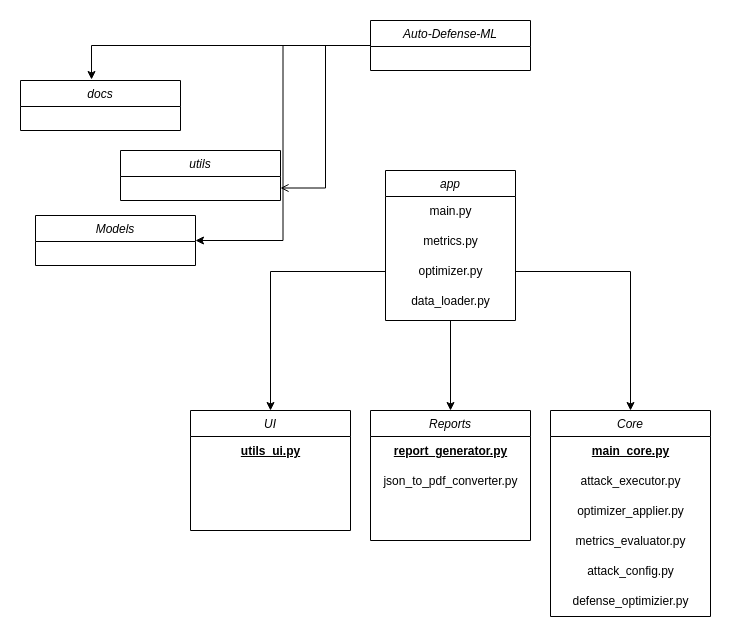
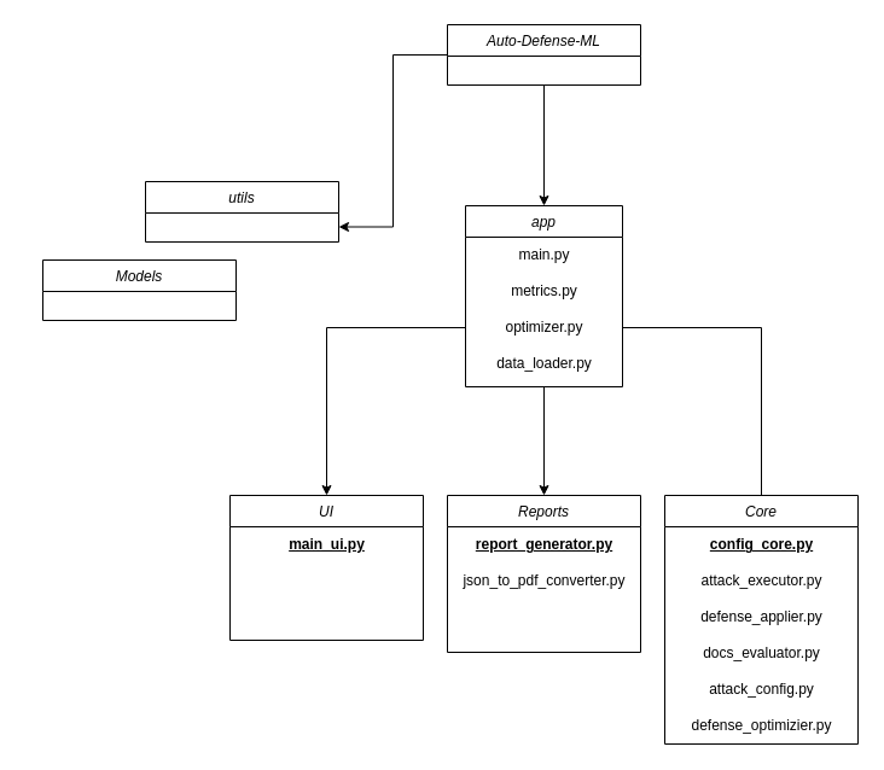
  <mxCell id="0" />
  <mxCell id="1" parent="0" />
- <mxCell id="3" style="edgeStyle=orthogonalEdgeStyle;rounded=0;orthogonalLoop=1;jettySize=auto;html=1;entryX=1;entryY=0.75;entryDx=0;entryDy=0;endArrow=open;" parent="1" source="5" target="13" edge="1"><mxGeometry relative="1" as="geometry" /></mxCell>
- <mxCell id="4" style="edgeStyle=orthogonalEdgeStyle;rounded=0;orthogonalLoop=1;jettySize=auto;html=1;entryX=1;entryY=0.5;entryDx=0;entryDy=0;" parent="1" source="5" target="21" edge="1"><mxGeometry relative="1" as="geometry" /></mxCell>
+ <mxCell id="2" style="edgeStyle=orthogonalEdgeStyle;rounded=0;orthogonalLoop=1;jettySize=auto;html=1;" parent="1" source="5" target="7" edge="1"><mxGeometry relative="1" as="geometry" /></mxCell>
+ <mxCell id="3" style="edgeStyle=orthogonalEdgeStyle;rounded=0;orthogonalLoop=1;jettySize=auto;html=1;entryX=1;entryY=0.75;entryDx=0;entryDy=0;" parent="1" source="5" target="13" edge="1"><mxGeometry relative="1" as="geometry" /></mxCell>
  <mxCell id="5" value="Auto-Defense-ML" style="swimlane;fontStyle=2;align=center;verticalAlign=top;childLayout=stackLayout;horizontal=1;startSize=26;horizontalStack=0;resizeParent=1;resizeLast=0;collapsible=1;marginBottom=0;rounded=0;shadow=0;strokeWidth=1;" parent="1" vertex="1"><mxGeometry x="370" y="20" width="160" height="50" as="geometry"><mxRectangle x="230" y="140" width="160" height="26" as="alternateBounds" /></mxGeometry></mxCell>
  <mxCell id="6" style="edgeStyle=orthogonalEdgeStyle;rounded=0;orthogonalLoop=1;jettySize=auto;html=1;entryX=0.5;entryY=0;entryDx=0;entryDy=0;" parent="1" source="7" target="22" edge="1"><mxGeometry relative="1" as="geometry" /></mxCell>
  <mxCell id="7" value="app" style="swimlane;fontStyle=2;align=center;verticalAlign=top;childLayout=stackLayout;horizontal=1;startSize=26;horizontalStack=0;resizeParent=1;resizeLast=0;collapsible=1;marginBottom=0;rounded=0;shadow=0;strokeWidth=1;" parent="1" vertex="1"><mxGeometry x="385" y="170" width="130" height="150" as="geometry"><mxRectangle x="230" y="140" width="160" height="26" as="alternateBounds" /></mxGeometry></mxCell>
  <mxCell id="8" value="main.py" style="text;html=1;align=center;verticalAlign=middle;resizable=0;points=[];autosize=1;strokeColor=none;fillColor=none;" parent="7" vertex="1"><mxGeometry y="26" width="130" height="30" as="geometry" /></mxCell>
  <mxCell id="9" value="metrics.py" style="text;html=1;align=center;verticalAlign=middle;resizable=0;points=[];autosize=1;strokeColor=none;fillColor=none;" parent="7" vertex="1"><mxGeometry y="56" width="130" height="30" as="geometry" /></mxCell>
  <mxCell id="10" value="optimizer.py" style="text;html=1;align=center;verticalAlign=middle;resizable=0;points=[];autosize=1;strokeColor=none;fillColor=none;" parent="7" vertex="1"><mxGeometry y="86" width="130" height="30" as="geometry" /></mxCell>
  <mxCell id="11" value="data_loader.py" style="text;html=1;align=center;verticalAlign=middle;resizable=0;points=[];autosize=1;strokeColor=none;fillColor=none;" parent="7" vertex="1"><mxGeometry y="116" width="130" height="30" as="geometry" /></mxCell>
- <mxCell id="12" value="docs" style="swimlane;fontStyle=2;align=center;verticalAlign=top;childLayout=stackLayout;horizontal=1;startSize=26;horizontalStack=0;resizeParent=1;resizeLast=0;collapsible=1;marginBottom=0;rounded=0;shadow=0;strokeWidth=1;" parent="1" vertex="1"><mxGeometry x="20" y="80" width="160" height="50" as="geometry"><mxRectangle x="230" y="140" width="160" height="26" as="alternateBounds" /></mxGeometry></mxCell>
  <mxCell id="13" value="utils" style="swimlane;fontStyle=2;align=center;verticalAlign=top;childLayout=stackLayout;horizontal=1;startSize=26;horizontalStack=0;resizeParent=1;resizeLast=0;collapsible=1;marginBottom=0;rounded=0;shadow=0;strokeWidth=1;" parent="1" vertex="1"><mxGeometry x="120" y="150" width="160" height="50" as="geometry"><mxRectangle x="230" y="140" width="160" height="26" as="alternateBounds" /></mxGeometry></mxCell>
  <mxCell id="14" value="Core" style="swimlane;fontStyle=2;align=center;verticalAlign=top;childLayout=stackLayout;horizontal=1;startSize=26;horizontalStack=0;resizeParent=1;resizeLast=0;collapsible=1;marginBottom=0;rounded=0;shadow=0;strokeWidth=1;" parent="1" vertex="1"><mxGeometry x="550" y="410" width="160" height="206" as="geometry"><mxRectangle x="230" y="140" width="160" height="26" as="alternateBounds" /></mxGeometry></mxCell>
- <mxCell id="15" value="main_core.py" style="text;html=1;align=center;verticalAlign=middle;resizable=0;points=[];autosize=1;strokeColor=none;fillColor=none;fontStyle=5" parent="14" vertex="1"><mxGeometry y="26" width="160" height="30" as="geometry" /></mxCell>
+ <mxCell id="15" value="config_core.py" style="text;html=1;align=center;verticalAlign=middle;resizable=0;points=[];autosize=1;strokeColor=none;fillColor=none;fontStyle=5" parent="14" vertex="1"><mxGeometry y="26" width="160" height="30" as="geometry" /></mxCell>
  <mxCell id="16" value="attack_executor.py" style="text;html=1;align=center;verticalAlign=middle;resizable=0;points=[];autosize=1;strokeColor=none;fillColor=none;" parent="14" vertex="1"><mxGeometry y="56" width="160" height="30" as="geometry" /></mxCell>
- <mxCell id="17" value="optimizer_applier.py" style="text;html=1;align=center;verticalAlign=middle;resizable=0;points=[];autosize=1;strokeColor=none;fillColor=none;" parent="14" vertex="1"><mxGeometry y="86" width="160" height="30" as="geometry" /></mxCell>
- <mxCell id="18" value="metrics_evaluator.py" style="text;html=1;align=center;verticalAlign=middle;resizable=0;points=[];autosize=1;strokeColor=none;fillColor=none;" parent="14" vertex="1"><mxGeometry y="116" width="160" height="30" as="geometry" /></mxCell>
+ <mxCell id="17" value="defense_applier.py" style="text;html=1;align=center;verticalAlign=middle;resizable=0;points=[];autosize=1;strokeColor=none;fillColor=none;" parent="14" vertex="1"><mxGeometry y="86" width="160" height="30" as="geometry" /></mxCell>
+ <mxCell id="18" value="docs_evaluator.py" style="text;html=1;align=center;verticalAlign=middle;resizable=0;points=[];autosize=1;strokeColor=none;fillColor=none;" parent="14" vertex="1"><mxGeometry y="116" width="160" height="30" as="geometry" /></mxCell>
  <mxCell id="19" value="attack_config.py" style="text;html=1;align=center;verticalAlign=middle;resizable=0;points=[];autosize=1;strokeColor=none;fillColor=none;" vertex="1" parent="14"><mxGeometry y="146" width="160" height="30" as="geometry" /></mxCell>
  <mxCell id="20" value="defense_optimizier.py" style="text;html=1;align=center;verticalAlign=middle;resizable=0;points=[];autosize=1;strokeColor=none;fillColor=none;" vertex="1" parent="14"><mxGeometry y="176" width="160" height="30" as="geometry" /></mxCell>
  <mxCell id="21" value="Models" style="swimlane;fontStyle=2;align=center;verticalAlign=top;childLayout=stackLayout;horizontal=1;startSize=26;horizontalStack=0;resizeParent=1;resizeLast=0;collapsible=1;marginBottom=0;rounded=0;shadow=0;strokeWidth=1;" parent="1" vertex="1"><mxGeometry x="35" y="215" width="160" height="50" as="geometry"><mxRectangle x="230" y="140" width="160" height="26" as="alternateBounds" /></mxGeometry></mxCell>
  <mxCell id="22" value="Reports" style="swimlane;fontStyle=2;align=center;verticalAlign=top;childLayout=stackLayout;horizontal=1;startSize=26;horizontalStack=0;resizeParent=1;resizeLast=0;collapsible=1;marginBottom=0;rounded=0;shadow=0;strokeWidth=1;" parent="1" vertex="1"><mxGeometry x="370" y="410" width="160" height="130" as="geometry"><mxRectangle x="230" y="140" width="160" height="26" as="alternateBounds" /></mxGeometry></mxCell>
  <mxCell id="23" value="report_generator.py" style="text;html=1;align=center;verticalAlign=middle;resizable=0;points=[];autosize=1;strokeColor=none;fillColor=none;fontStyle=5" parent="22" vertex="1"><mxGeometry y="26" width="160" height="30" as="geometry" /></mxCell>
  <mxCell id="24" value="json_to_pdf_converter.py" style="text;html=1;align=center;verticalAlign=middle;resizable=0;points=[];autosize=1;strokeColor=none;fillColor=none;" parent="22" vertex="1"><mxGeometry y="56" width="160" height="30" as="geometry" /></mxCell>
  <mxCell id="25" value="UI" style="swimlane;fontStyle=2;align=center;verticalAlign=top;childLayout=stackLayout;horizontal=1;startSize=26;horizontalStack=0;resizeParent=1;resizeLast=0;collapsible=1;marginBottom=0;rounded=0;shadow=0;strokeWidth=1;" parent="1" vertex="1"><mxGeometry x="190" y="410" width="160" height="120" as="geometry"><mxRectangle x="230" y="140" width="160" height="26" as="alternateBounds" /></mxGeometry></mxCell>
- <mxCell id="26" value="utils_ui.py" style="text;html=1;align=center;verticalAlign=middle;resizable=0;points=[];autosize=1;strokeColor=none;fillColor=none;fontStyle=5" parent="25" vertex="1"><mxGeometry y="26" width="160" height="30" as="geometry" /></mxCell>
- <mxCell id="27" style="edgeStyle=orthogonalEdgeStyle;rounded=0;orthogonalLoop=1;jettySize=auto;html=1;entryX=0.444;entryY=-0.02;entryDx=0;entryDy=0;entryPerimeter=0;" parent="1" source="5" target="12" edge="1"><mxGeometry relative="1" as="geometry" /></mxCell>
+ <mxCell id="26" value="main_ui.py" style="text;html=1;align=center;verticalAlign=middle;resizable=0;points=[];autosize=1;strokeColor=none;fillColor=none;fontStyle=5" parent="25" vertex="1"><mxGeometry y="26" width="160" height="30" as="geometry" /></mxCell>
  <mxCell id="28" style="edgeStyle=orthogonalEdgeStyle;rounded=0;orthogonalLoop=1;jettySize=auto;html=1;entryX=0.5;entryY=0;entryDx=0;entryDy=0;" parent="1" source="10" target="25" edge="1"><mxGeometry relative="1" as="geometry" /></mxCell>
- <mxCell id="29" style="edgeStyle=orthogonalEdgeStyle;rounded=0;orthogonalLoop=1;jettySize=auto;html=1;" parent="1" source="10" target="14" edge="1"><mxGeometry relative="1" as="geometry" /></mxCell>
+ <mxCell id="29" style="edgeStyle=orthogonalEdgeStyle;rounded=0;orthogonalLoop=1;jettySize=auto;html=1;endArrow=none;" parent="1" source="10" target="14" edge="1"><mxGeometry relative="1" as="geometry" /></mxCell>
